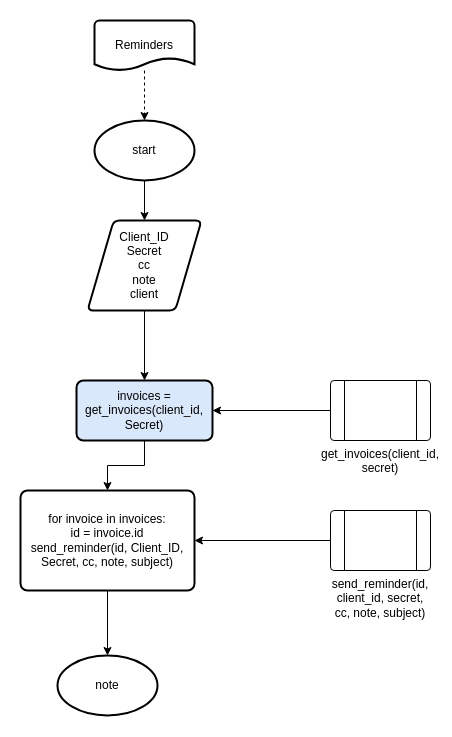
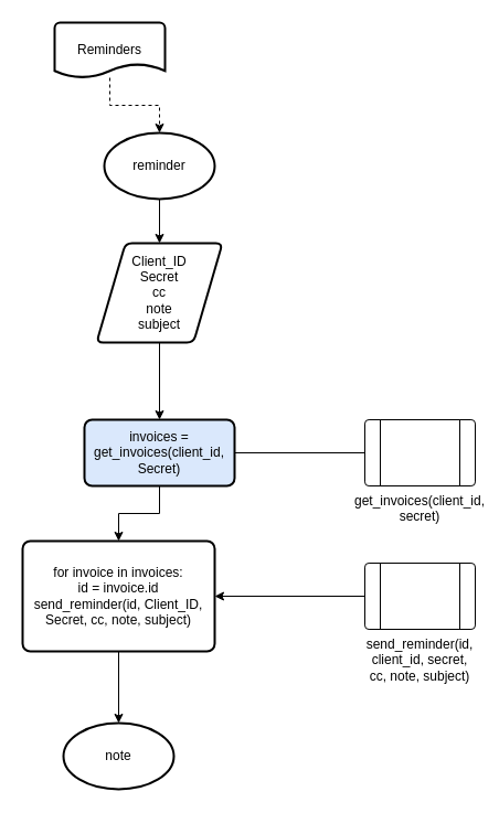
  <mxCell id="0" />
  <mxCell id="1" parent="0" />
  <mxCell id="2" style="edgeStyle=orthogonalEdgeStyle;rounded=0;orthogonalLoop=1;jettySize=auto;html=1;entryX=0.5;entryY=0;entryDx=0;entryDy=0;entryPerimeter=0;dashed=1;" edge="1" parent="1" source="3" target="15"><mxGeometry relative="1" as="geometry" /></mxCell>
- <mxCell id="3" value="Reminders" style="strokeWidth=2;html=1;shape=mxgraph.flowchart.document2;whiteSpace=wrap;size=0.25;" vertex="1" parent="1"><mxGeometry x="94" y="20" width="100" height="50" as="geometry" /></mxCell>
+ <mxCell id="3" value="Reminders" style="strokeWidth=2;html=1;shape=mxgraph.flowchart.document2;whiteSpace=wrap;size=0.25;" vertex="1" parent="1"><mxGeometry x="49" y="20" width="100" height="50" as="geometry" /></mxCell>
  <mxCell id="4" style="edgeStyle=orthogonalEdgeStyle;rounded=0;orthogonalLoop=1;jettySize=auto;html=1;entryX=0.5;entryY=0;entryDx=0;entryDy=0;" edge="1" parent="1" source="5" target="7"><mxGeometry relative="1" as="geometry" /></mxCell>
- <mxCell id="5" value="Client_ID&lt;br&gt;Secret&lt;br&gt;cc&lt;br&gt;note&lt;br&gt;client" style="shape=parallelogram;html=1;strokeWidth=2;perimeter=parallelogramPerimeter;whiteSpace=wrap;rounded=1;arcSize=12;size=0.23;" vertex="1" parent="1"><mxGeometry x="87" y="220" width="114" height="90" as="geometry" /></mxCell>
+ <mxCell id="5" value="Client_ID&lt;br&gt;Secret&lt;br&gt;cc&lt;br&gt;note&lt;br&gt;subject" style="shape=parallelogram;html=1;strokeWidth=2;perimeter=parallelogramPerimeter;whiteSpace=wrap;rounded=1;arcSize=12;size=0.23;" vertex="1" parent="1"><mxGeometry x="87" y="220" width="114" height="90" as="geometry" /></mxCell>
  <mxCell id="6" style="edgeStyle=orthogonalEdgeStyle;rounded=0;orthogonalLoop=1;jettySize=auto;html=1;entryX=0.5;entryY=0;entryDx=0;entryDy=0;" edge="1" parent="1" source="7" target="9"><mxGeometry relative="1" as="geometry" /></mxCell>
  <mxCell id="7" value="invoices = get_invoices(client_id, Secret)" style="rounded=1;whiteSpace=wrap;html=1;absoluteArcSize=1;arcSize=14;strokeWidth=2;fillColor=#dae8fc;" vertex="1" parent="1"><mxGeometry x="76" y="380" width="136" height="60" as="geometry" /></mxCell>
  <mxCell id="8" style="edgeStyle=orthogonalEdgeStyle;rounded=0;orthogonalLoop=1;jettySize=auto;html=1;entryX=0.5;entryY=0;entryDx=0;entryDy=0;entryPerimeter=0;" edge="1" parent="1" source="9" target="16"><mxGeometry relative="1" as="geometry" /></mxCell>
  <mxCell id="9" value="for invoice in invoices:&lt;br&gt;id = invoice.id&lt;br&gt;send_reminder(id, Client_ID, Secret, cc, note, subject)" style="rounded=1;whiteSpace=wrap;html=1;absoluteArcSize=1;arcSize=14;strokeWidth=2;" vertex="1" parent="1"><mxGeometry x="20" y="490" width="174" height="100" as="geometry" /></mxCell>
- <mxCell id="10" style="edgeStyle=orthogonalEdgeStyle;rounded=0;orthogonalLoop=1;jettySize=auto;html=1;entryX=1;entryY=0.5;entryDx=0;entryDy=0;" edge="1" parent="1" source="11" target="7"><mxGeometry relative="1" as="geometry" /></mxCell>
+ <mxCell id="10" style="edgeStyle=orthogonalEdgeStyle;rounded=0;orthogonalLoop=1;jettySize=auto;html=1;entryX=1;entryY=0.5;entryDx=0;entryDy=0;endArrow=none;" edge="1" parent="1" source="11" target="7"><mxGeometry relative="1" as="geometry" /></mxCell>
  <mxCell id="11" value="get_invoices(client_id, secret)" style="verticalLabelPosition=bottom;verticalAlign=top;html=1;shape=process;whiteSpace=wrap;rounded=1;size=0.14;arcSize=6;" vertex="1" parent="1"><mxGeometry x="330" y="380" width="100" height="60" as="geometry" /></mxCell>
  <mxCell id="12" style="edgeStyle=orthogonalEdgeStyle;rounded=0;orthogonalLoop=1;jettySize=auto;html=1;" edge="1" parent="1" source="13" target="9"><mxGeometry relative="1" as="geometry" /></mxCell>
  <mxCell id="13" value="send_reminder(id, client_id, secret, cc, note, subject)" style="verticalLabelPosition=bottom;verticalAlign=top;html=1;shape=process;whiteSpace=wrap;rounded=1;size=0.14;arcSize=6;" vertex="1" parent="1"><mxGeometry x="330" y="510" width="100" height="60" as="geometry" /></mxCell>
  <mxCell id="14" style="edgeStyle=orthogonalEdgeStyle;rounded=0;orthogonalLoop=1;jettySize=auto;html=1;entryX=0.5;entryY=0;entryDx=0;entryDy=0;" edge="1" parent="1" source="15" target="5"><mxGeometry relative="1" as="geometry" /></mxCell>
- <mxCell id="15" value="start" style="strokeWidth=2;html=1;shape=mxgraph.flowchart.start_1;whiteSpace=wrap;" vertex="1" parent="1"><mxGeometry x="94" y="120" width="100" height="60" as="geometry" /></mxCell>
+ <mxCell id="15" value="reminder" style="strokeWidth=2;html=1;shape=mxgraph.flowchart.start_1;whiteSpace=wrap;" vertex="1" parent="1"><mxGeometry x="94" y="120" width="100" height="60" as="geometry" /></mxCell>
  <mxCell id="16" value="note" style="strokeWidth=2;html=1;shape=mxgraph.flowchart.start_1;whiteSpace=wrap;" vertex="1" parent="1"><mxGeometry x="57" y="655" width="100" height="60" as="geometry" /></mxCell>
